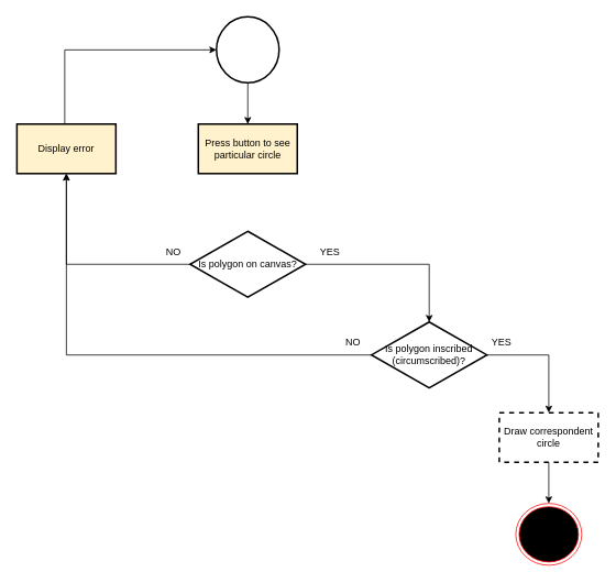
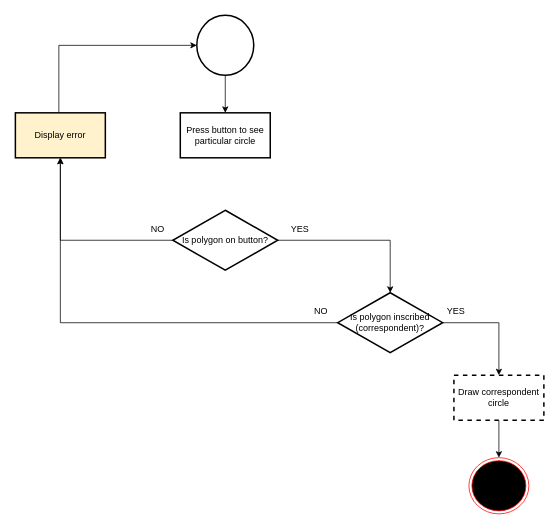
  <mxCell id="0" />
  <mxCell id="1" parent="0" />
  <mxCell id="2" value="" style="edgeStyle=orthogonalEdgeStyle;rounded=0;orthogonalLoop=1;jettySize=auto;html=1;" edge="1" parent="1" source="3" target="4"><mxGeometry relative="1" as="geometry" /></mxCell>
  <mxCell id="3" value="" style="strokeWidth=2;html=1;shape=mxgraph.flowchart.start_2;whiteSpace=wrap;" vertex="1" parent="1"><mxGeometry x="262" y="20" width="76" height="80" as="geometry" /></mxCell>
- <mxCell id="4" value="Press button to see particular circle" style="whiteSpace=wrap;html=1;strokeWidth=2;fillColor=#fff2cc;" vertex="1" parent="1"><mxGeometry x="240" y="150" width="120" height="60" as="geometry" /></mxCell>
+ <mxCell id="4" value="Press button to see particular circle" style="whiteSpace=wrap;html=1;strokeWidth=2;" vertex="1" parent="1"><mxGeometry x="240" y="150" width="120" height="60" as="geometry" /></mxCell>
  <mxCell id="5" value="" style="edgeStyle=orthogonalEdgeStyle;rounded=0;orthogonalLoop=1;jettySize=auto;html=1;" edge="1" parent="1" source="7" target="9"><mxGeometry relative="1" as="geometry" /></mxCell>
  <mxCell id="6" value="" style="edgeStyle=orthogonalEdgeStyle;rounded=0;orthogonalLoop=1;jettySize=auto;html=1;" edge="1" parent="1" source="7" target="13"><mxGeometry relative="1" as="geometry" /></mxCell>
- <mxCell id="7" value="Is polygon on canvas?" style="rhombus;whiteSpace=wrap;html=1;strokeWidth=2;" vertex="1" parent="1"><mxGeometry x="230" y="280" width="140" height="80" as="geometry" /></mxCell>
+ <mxCell id="7" value="Is polygon on button?" style="rhombus;whiteSpace=wrap;html=1;strokeWidth=2;" vertex="1" parent="1"><mxGeometry x="230" y="280" width="140" height="80" as="geometry" /></mxCell>
  <mxCell id="8" style="edgeStyle=orthogonalEdgeStyle;rounded=0;orthogonalLoop=1;jettySize=auto;html=1;entryX=0;entryY=0.5;entryDx=0;entryDy=0;entryPerimeter=0;" edge="1" parent="1" source="9" target="3"><mxGeometry relative="1" as="geometry"><Array as="points"><mxPoint x="78" y="60" /></Array></mxGeometry></mxCell>
  <mxCell id="9" value="Display error" style="whiteSpace=wrap;html=1;strokeWidth=2;fillColor=#fff2cc;" vertex="1" parent="1"><mxGeometry x="20" y="150" width="120" height="60" as="geometry" /></mxCell>
  <mxCell id="10" value="NO" style="text;html=1;strokeColor=none;fillColor=none;align=center;verticalAlign=middle;whiteSpace=wrap;rounded=0;" vertex="1" parent="1"><mxGeometry x="398" y="400" width="60" height="30" as="geometry" /></mxCell>
  <mxCell id="11" style="edgeStyle=orthogonalEdgeStyle;rounded=0;orthogonalLoop=1;jettySize=auto;html=1;entryX=0.5;entryY=1;entryDx=0;entryDy=0;" edge="1" parent="1" source="13" target="9"><mxGeometry relative="1" as="geometry" /></mxCell>
  <mxCell id="12" value="" style="edgeStyle=orthogonalEdgeStyle;rounded=0;orthogonalLoop=1;jettySize=auto;html=1;" edge="1" parent="1" source="13" target="18"><mxGeometry relative="1" as="geometry" /></mxCell>
- <mxCell id="13" value="Is polygon inscribed (circumscribed)?" style="rhombus;whiteSpace=wrap;html=1;strokeWidth=2;" vertex="1" parent="1"><mxGeometry x="450" y="390" width="140" height="80" as="geometry" /></mxCell>
+ <mxCell id="13" value="Is polygon inscribed (correspondent)?" style="rhombus;whiteSpace=wrap;html=1;strokeWidth=2;" vertex="1" parent="1"><mxGeometry x="450" y="390" width="140" height="80" as="geometry" /></mxCell>
  <mxCell id="14" value="YES" style="text;html=1;strokeColor=none;fillColor=none;align=center;verticalAlign=middle;whiteSpace=wrap;rounded=0;" vertex="1" parent="1"><mxGeometry x="370" y="290" width="60" height="30" as="geometry" /></mxCell>
  <mxCell id="15" value="YES" style="text;html=1;strokeColor=none;fillColor=none;align=center;verticalAlign=middle;whiteSpace=wrap;rounded=0;" vertex="1" parent="1"><mxGeometry x="578" y="400" width="60" height="30" as="geometry" /></mxCell>
  <mxCell id="16" value="NO" style="text;html=1;strokeColor=none;fillColor=none;align=center;verticalAlign=middle;whiteSpace=wrap;rounded=0;" vertex="1" parent="1"><mxGeometry x="180" y="290" width="60" height="30" as="geometry" /></mxCell>
  <mxCell id="17" style="edgeStyle=orthogonalEdgeStyle;rounded=0;orthogonalLoop=1;jettySize=auto;html=1;" edge="1" parent="1" source="18" target="19"><mxGeometry relative="1" as="geometry"><mxPoint x="665" y="640" as="targetPoint" /></mxGeometry></mxCell>
  <mxCell id="18" value="Draw correspondent circle" style="whiteSpace=wrap;html=1;strokeWidth=2;dashed=1;" vertex="1" parent="1"><mxGeometry x="605" y="500" width="120" height="60" as="geometry" /></mxCell>
  <mxCell id="19" value="" style="ellipse;html=1;shape=endState;fillColor=#000000;strokeColor=#ff0000;" vertex="1" parent="1"><mxGeometry x="625" y="610" width="80" height="75" as="geometry" /></mxCell>
